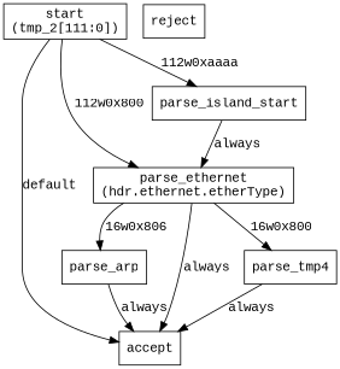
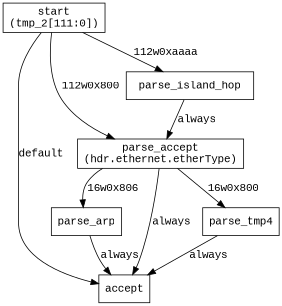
  digraph {
    fontname="Liberation Mono"
    node [fontname="Liberation Mono" shape=rectangle]
    edge [fontname="Liberation Mono"]
    n1 [label=parse_arp]
    n2 [label=accept]
-   n3 [label="parse_ethernet\n(hdr.ethernet.etherType)"]
+   n3 [label="parse_accept\n(hdr.ethernet.etherType)"]
    n4 [label=parse_tmp4]
-   n5 [label=parse_island_start]
+   n5 [label=parse_island_hop]
    n6 [label="start\n(tmp_2[111:0])"]
-   n7 [label=reject]
    n1 -> n2 [label=always]
    n3 -> n1 [label="16w0x806"]
    n3 -> n2 [label=always]
    n3 -> n4 [label="16w0x800"]
    n4 -> n2 [label=always]
    n5 -> n3 [label=always]
    n6 -> n2 [label=default]
    n6 -> n3 [label="112w0x800"]
    n6 -> n5 [label="112w0xaaaa"]
  }
